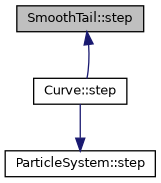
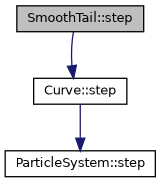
  digraph {
    rankdir=TB
    node [color=black fillcolor=white fontname=Helvetica fontsize=10 shape=record style=filled]
    edge [color=midnightblue fontname=Helvetica fontsize=10 labelfontname=Helvetica labelfontsize=10 style=solid]
    n1 [fillcolor=grey75 fontcolor=black height=0.2 label="SmoothTail::step" width=0.4]
    n2 [height=0.2 label="Curve::step" width=0.4]
    n3 [height=0.2 label="ParticleSystem::step" width=0.4]
-   n2 -> n1
+   n1 -> n2
    n2 -> n3
  }
